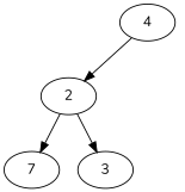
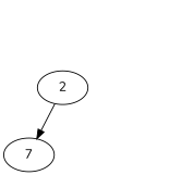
  digraph {
    fontname=Nunito
    node [fontname=Nunito]
    edge [fontname=Nunito]
-   4
    2
    null4 [style=invis]
    n4 [label=7]
-   3
-   4 -> 2
-   4 -> null4 [style=invis weight=100]
    2 -> n4
-   2 -> 3
  }
